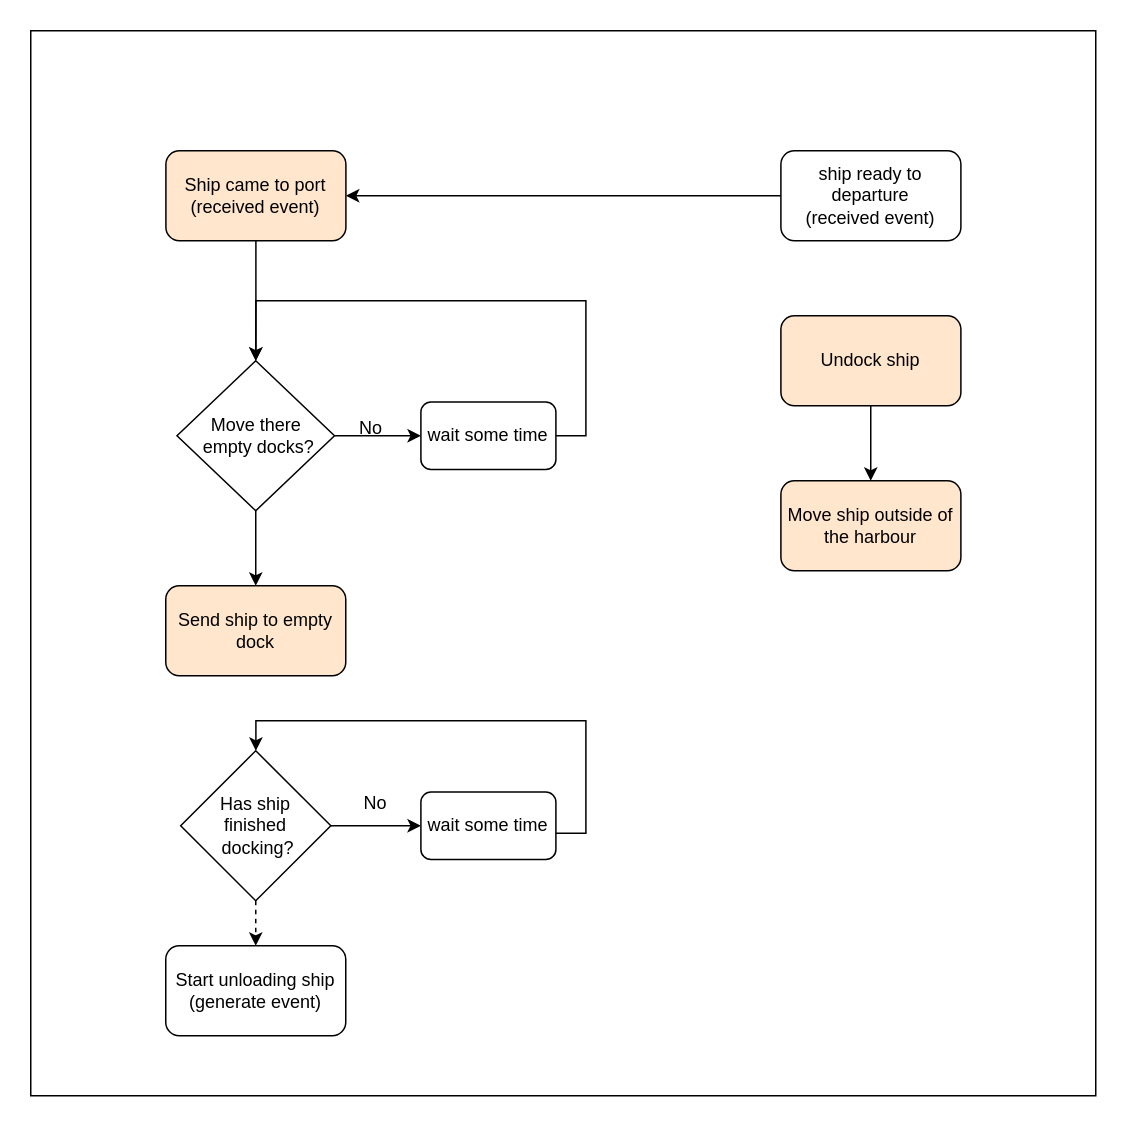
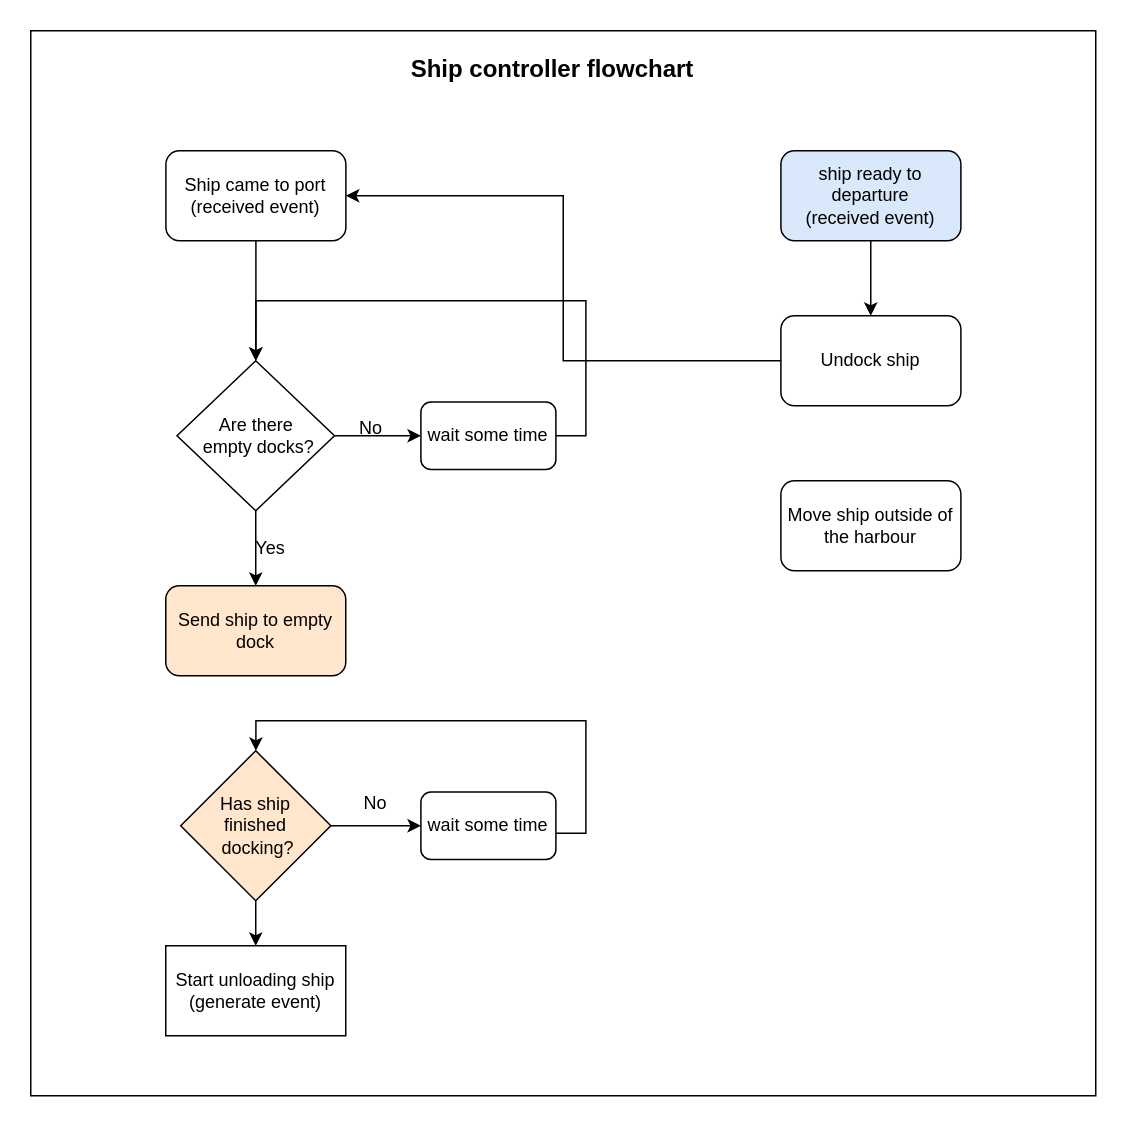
  <mxCell id="0" />
  <mxCell id="1" parent="0" />
  <mxCell id="2" value="" style="edgeStyle=orthogonalEdgeStyle;rounded=0;orthogonalLoop=1;jettySize=auto;html=1;" edge="1" parent="1" source="3"><mxGeometry relative="1" as="geometry"><mxPoint x="170.1" y="240" as="targetPoint" /></mxGeometry></mxCell>
- <mxCell id="3" value="Ship came to port&lt;br&gt;(received event)" style="rounded=1;whiteSpace=wrap;html=1;fillColor=#ffe6cc;" vertex="1" parent="1"><mxGeometry x="110.1" y="100" width="120" height="60" as="geometry" /></mxCell>
+ <mxCell id="3" value="Ship came to port&lt;br&gt;(received event)" style="rounded=1;whiteSpace=wrap;html=1;" vertex="1" parent="1"><mxGeometry x="110.1" y="100" width="120" height="60" as="geometry" /></mxCell>
  <mxCell id="4" value="" style="edgeStyle=elbowEdgeStyle;rounded=0;orthogonalLoop=1;jettySize=auto;html=1;" edge="1" parent="1" source="5" target="10"><mxGeometry relative="1" as="geometry" /></mxCell>
- <mxCell id="5" value="Move there&lt;br&gt;&amp;nbsp;empty docks?" style="rhombus;whiteSpace=wrap;html=1;" vertex="1" parent="1"><mxGeometry x="117.5" y="240" width="105" height="100" as="geometry" /></mxCell>
+ <mxCell id="5" value="Are there&lt;br&gt;&amp;nbsp;empty docks?" style="rhombus;whiteSpace=wrap;html=1;" vertex="1" parent="1"><mxGeometry x="117.5" y="240" width="105" height="100" as="geometry" /></mxCell>
  <mxCell id="6" value="" style="endArrow=classic;html=1;rounded=0;exitX=1;exitY=0.5;exitDx=0;exitDy=0;entryX=0;entryY=0.5;entryDx=0;entryDy=0;" edge="1" parent="1" source="5" target="8"><mxGeometry width="50" height="50" relative="1" as="geometry"><mxPoint x="230.1" y="320" as="sourcePoint" /><mxPoint x="280.1" y="295" as="targetPoint" /></mxGeometry></mxCell>
  <mxCell id="7" value="No" style="text;html=1;strokeColor=none;fillColor=none;align=center;verticalAlign=middle;whiteSpace=wrap;rounded=0;" vertex="1" parent="1"><mxGeometry x="237.1" y="270" width="20" height="30" as="geometry" /></mxCell>
  <mxCell id="8" value="wait some time" style="rounded=1;whiteSpace=wrap;html=1;" vertex="1" parent="1"><mxGeometry x="280.1" y="267.5" width="90" height="45" as="geometry" /></mxCell>
  <mxCell id="9" value="" style="endArrow=classic;html=1;rounded=0;exitX=1;exitY=0.5;exitDx=0;exitDy=0;entryX=0.5;entryY=0;entryDx=0;entryDy=0;" edge="1" parent="1" source="8" target="5"><mxGeometry width="50" height="50" relative="1" as="geometry"><mxPoint x="180.1" y="350" as="sourcePoint" /><mxPoint x="180.1" y="200" as="targetPoint" /><Array as="points"><mxPoint x="390.1" y="290" /><mxPoint x="390.1" y="200" /><mxPoint x="170.1" y="200" /></Array></mxGeometry></mxCell>
  <mxCell id="10" value="Send ship to empty dock" style="rounded=1;whiteSpace=wrap;html=1;fillColor=#ffe6cc;" vertex="1" parent="1"><mxGeometry x="110.01" y="390" width="120" height="60" as="geometry" /></mxCell>
+ <mxCell id="11" value="Yes" style="text;html=1;strokeColor=none;fillColor=none;align=center;verticalAlign=middle;whiteSpace=wrap;rounded=0;" vertex="1" parent="1"><mxGeometry x="170.1" y="350" width="20" height="30" as="geometry" /></mxCell>
  <mxCell id="12" value="" style="edgeStyle=elbowEdgeStyle;rounded=0;orthogonalLoop=1;jettySize=auto;html=1;" edge="1" parent="1" source="14"><mxGeometry relative="1" as="geometry"><mxPoint x="280.1" y="550" as="targetPoint" /></mxGeometry></mxCell>
- <mxCell id="13" value="" style="edgeStyle=elbowEdgeStyle;rounded=0;orthogonalLoop=1;jettySize=auto;html=1;dashed=1;" edge="1" parent="1" source="14" target="18"><mxGeometry relative="1" as="geometry" /></mxCell>
- <mxCell id="14" value="Has ship &lt;br&gt;finished&lt;br&gt;&amp;nbsp;docking?" style="rhombus;whiteSpace=wrap;html=1;" vertex="1" parent="1"><mxGeometry x="119.96" y="500" width="100.09" height="100" as="geometry" /></mxCell>
+ <mxCell id="13" value="" style="edgeStyle=elbowEdgeStyle;rounded=0;orthogonalLoop=1;jettySize=auto;html=1;" edge="1" parent="1" source="14" target="18"><mxGeometry relative="1" as="geometry" /></mxCell>
+ <mxCell id="14" value="Has ship &lt;br&gt;finished&lt;br&gt;&amp;nbsp;docking?" style="rhombus;whiteSpace=wrap;html=1;fillColor=#ffe6cc;" vertex="1" parent="1"><mxGeometry x="119.96" y="500" width="100.09" height="100" as="geometry" /></mxCell>
  <mxCell id="15" value="wait some time" style="rounded=1;whiteSpace=wrap;html=1;" vertex="1" parent="1"><mxGeometry x="280.1" y="527.5" width="90" height="45" as="geometry" /></mxCell>
  <mxCell id="16" value="" style="endArrow=classic;html=1;rounded=0;exitX=1;exitY=0.5;exitDx=0;exitDy=0;entryX=0.5;entryY=0;entryDx=0;entryDy=0;" edge="1" parent="1"><mxGeometry width="50" height="50" relative="1" as="geometry"><mxPoint x="370.1" y="555" as="sourcePoint" /><mxPoint x="170.1" y="500" as="targetPoint" /><Array as="points"><mxPoint x="390.1" y="555" /><mxPoint x="390.1" y="480" /><mxPoint x="170.1" y="480" /></Array></mxGeometry></mxCell>
  <mxCell id="17" value="No" style="text;html=1;strokeColor=none;fillColor=none;align=center;verticalAlign=middle;whiteSpace=wrap;rounded=0;" vertex="1" parent="1"><mxGeometry x="240.1" y="520" width="20" height="30" as="geometry" /></mxCell>
- <mxCell id="18" value="Start unloading ship&lt;br&gt;(generate event)" style="rounded=1;whiteSpace=wrap;html=1;" vertex="1" parent="1"><mxGeometry x="110.005" y="630" width="120" height="60" as="geometry" /></mxCell>
- <mxCell id="19" value="" style="edgeStyle=elbowEdgeStyle;rounded=0;orthogonalLoop=1;jettySize=auto;html=1;" edge="1" parent="1" source="20" target="3"><mxGeometry relative="1" as="geometry" /></mxCell>
- <mxCell id="20" value="ship ready to departure&lt;br&gt;(received event)" style="rounded=1;whiteSpace=wrap;html=1;" vertex="1" parent="1"><mxGeometry x="520.1" y="100" width="120" height="60" as="geometry" /></mxCell>
- <mxCell id="21" value="" style="edgeStyle=elbowEdgeStyle;rounded=0;orthogonalLoop=1;jettySize=auto;html=1;" edge="1" parent="1" source="22" target="23"><mxGeometry relative="1" as="geometry" /></mxCell>
- <mxCell id="22" value="Undock ship" style="whiteSpace=wrap;html=1;rounded=1;fillColor=#ffe6cc;" vertex="1" parent="1"><mxGeometry x="520.1" y="210" width="120" height="60" as="geometry" /></mxCell>
- <mxCell id="23" value="Move ship outside of the harbour" style="whiteSpace=wrap;html=1;rounded=1;fillColor=#ffe6cc;" vertex="1" parent="1"><mxGeometry x="520.1" y="320" width="120" height="60" as="geometry" /></mxCell>
+ <mxCell id="18" value="Start unloading ship&lt;br&gt;(generate event)" style="whiteSpace=wrap;html=1;rounded=0;" vertex="1" parent="1"><mxGeometry x="110.005" y="630" width="120" height="60" as="geometry" /></mxCell>
+ <mxCell id="19" value="" style="edgeStyle=elbowEdgeStyle;rounded=0;orthogonalLoop=1;jettySize=auto;html=1;" edge="1" parent="1" source="20" target="22"><mxGeometry relative="1" as="geometry" /></mxCell>
+ <mxCell id="20" value="ship ready to departure&lt;br&gt;(received event)" style="rounded=1;whiteSpace=wrap;html=1;fillColor=#dae8fc;" vertex="1" parent="1"><mxGeometry x="520.1" y="100" width="120" height="60" as="geometry" /></mxCell>
+ <mxCell id="21" value="" style="edgeStyle=elbowEdgeStyle;rounded=0;orthogonalLoop=1;jettySize=auto;html=1;" edge="1" parent="1" source="22" target="3"><mxGeometry relative="1" as="geometry" /></mxCell>
+ <mxCell id="22" value="Undock ship" style="whiteSpace=wrap;html=1;rounded=1;" vertex="1" parent="1"><mxGeometry x="520.1" y="210" width="120" height="60" as="geometry" /></mxCell>
+ <mxCell id="23" value="Move ship outside of the harbour" style="whiteSpace=wrap;html=1;rounded=1;" vertex="1" parent="1"><mxGeometry x="520.1" y="320" width="120" height="60" as="geometry" /></mxCell>
  <mxCell id="24" value="" style="rounded=0;whiteSpace=wrap;html=1;fillColor=none;" vertex="1" parent="1"><mxGeometry x="20" y="20" width="710" height="710" as="geometry" /></mxCell>
+ <mxCell id="25" value="&lt;font style=&quot;font-size: 16px&quot;&gt;&lt;b&gt;Ship controller flowchart&lt;/b&gt;&lt;/font&gt;" style="text;html=1;strokeColor=none;fillColor=none;align=center;verticalAlign=middle;whiteSpace=wrap;rounded=0;" vertex="1" parent="1"><mxGeometry x="222.5" y="30" width="290" height="30" as="geometry" /></mxCell>
